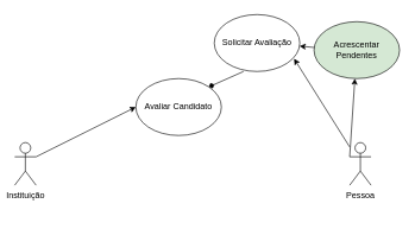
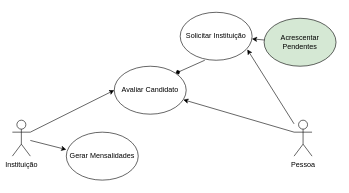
  <mxCell id="0" />
  <mxCell id="1" parent="0" />
  <mxCell id="2" value="Pessoa" style="shape=umlActor;verticalLabelPosition=bottom;verticalAlign=top;html=1;outlineConnect=0;" vertex="1" parent="1"><mxGeometry x="490" y="200" width="30" height="60" as="geometry" /></mxCell>
- <mxCell id="3" value="Solicitar Avaliação" style="ellipse;whiteSpace=wrap;html=1;" vertex="1" parent="1"><mxGeometry x="300" y="20" width="120" height="80" as="geometry" /></mxCell>
+ <mxCell id="3" value="Solicitar Instituição" style="ellipse;whiteSpace=wrap;html=1;" vertex="1" parent="1"><mxGeometry x="300" y="20" width="120" height="80" as="geometry" /></mxCell>
  <mxCell id="4" value="Acrescentar Pendentes" style="ellipse;whiteSpace=wrap;html=1;fillColor=#d5e8d4;" vertex="1" parent="1"><mxGeometry x="440" y="30" width="120" height="80" as="geometry" /></mxCell>
  <mxCell id="5" value="Instituição" style="shape=umlActor;verticalLabelPosition=bottom;verticalAlign=top;html=1;outlineConnect=0;" vertex="1" parent="1"><mxGeometry x="20" y="200" width="30" height="60" as="geometry" /></mxCell>
  <mxCell id="6" value="Avaliar Candidato" style="ellipse;whiteSpace=wrap;html=1;" vertex="1" parent="1"><mxGeometry x="190" y="110" width="120" height="80" as="geometry" /></mxCell>
+ <mxCell id="7" value="Gerar Mensalidades" style="ellipse;whiteSpace=wrap;html=1;" vertex="1" parent="1"><mxGeometry x="110" y="220" width="120" height="80" as="geometry" /></mxCell>
  <mxCell id="8" value="" style="endArrow=classic;html=1;rounded=0;exitX=1;exitY=0.333;exitDx=0;exitDy=0;exitPerimeter=0;entryX=0;entryY=0.5;entryDx=0;entryDy=0;" edge="1" parent="1" source="5" target="6"><mxGeometry width="50" height="50" relative="1" as="geometry"><mxPoint x="360" y="240" as="sourcePoint" /><mxPoint x="230" y="180" as="targetPoint" /></mxGeometry></mxCell>
+ <mxCell id="9" value="" style="endArrow=classic;html=1;rounded=0;entryX=0;entryY=0.363;entryDx=0;entryDy=0;entryPerimeter=0;" edge="1" parent="1" source="5" target="7"><mxGeometry width="50" height="50" relative="1" as="geometry"><mxPoint x="360" y="240" as="sourcePoint" /><mxPoint x="410" y="190" as="targetPoint" /></mxGeometry></mxCell>
  <mxCell id="10" value="" style="endArrow=classic;html=1;rounded=0;" edge="1" parent="1" source="4" target="3"><mxGeometry width="50" height="50" relative="1" as="geometry"><mxPoint x="360" y="240" as="sourcePoint" /><mxPoint x="410" y="190" as="targetPoint" /></mxGeometry></mxCell>
  <mxCell id="11" value="" style="endArrow=diamond;html=1;rounded=0;exitX=0.342;exitY=1;exitDx=0;exitDy=0;exitPerimeter=0;entryX=1;entryY=0;entryDx=0;entryDy=0;" edge="1" parent="1" source="3" target="6"><mxGeometry width="50" height="50" relative="1" as="geometry"><mxPoint x="360" y="240" as="sourcePoint" /><mxPoint x="410" y="190" as="targetPoint" /></mxGeometry></mxCell>
- <mxCell id="12" value="" style="endArrow=classic;html=1;rounded=0;exitX=0;exitY=0.333;exitDx=0;exitDy=0;exitPerimeter=0;" edge="1" parent="1" source="2" target="4"><mxGeometry width="50" height="50" relative="1" as="geometry"><mxPoint x="670" y="180" as="sourcePoint" /><mxPoint x="410" y="190" as="targetPoint" /></mxGeometry></mxCell>
+ <mxCell id="12" value="" style="endArrow=classic;html=1;rounded=0;exitX=0;exitY=0.333;exitDx=0;exitDy=0;exitPerimeter=0;" edge="1" parent="1" source="2" target="6"><mxGeometry width="50" height="50" relative="1" as="geometry"><mxPoint x="670" y="180" as="sourcePoint" /><mxPoint x="410" y="190" as="targetPoint" /></mxGeometry></mxCell>
  <mxCell id="13" value="" style="endArrow=classic;html=1;rounded=0;entryX=0.933;entryY=0.775;entryDx=0;entryDy=0;entryPerimeter=0;" edge="1" parent="1" source="2" target="3"><mxGeometry width="50" height="50" relative="1" as="geometry"><mxPoint x="360" y="240" as="sourcePoint" /><mxPoint x="410" y="190" as="targetPoint" /></mxGeometry></mxCell>
